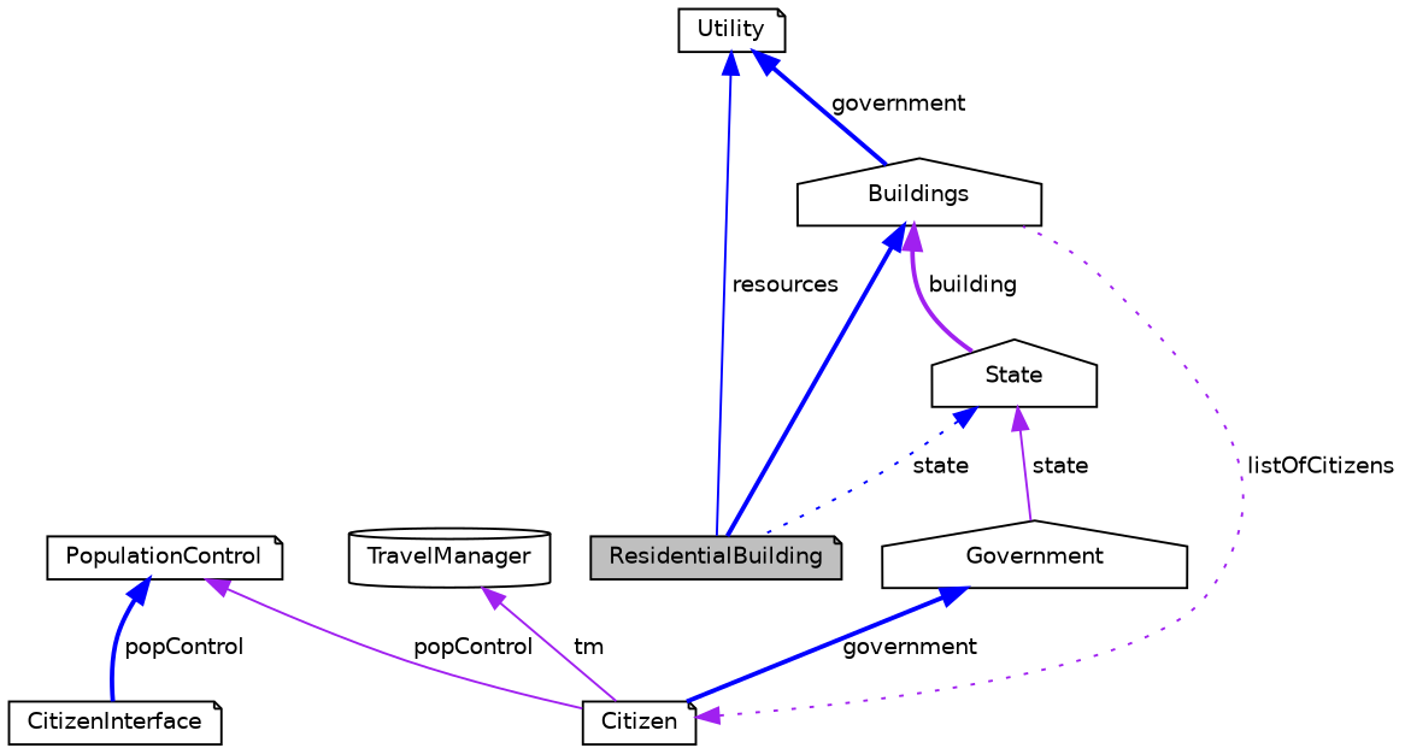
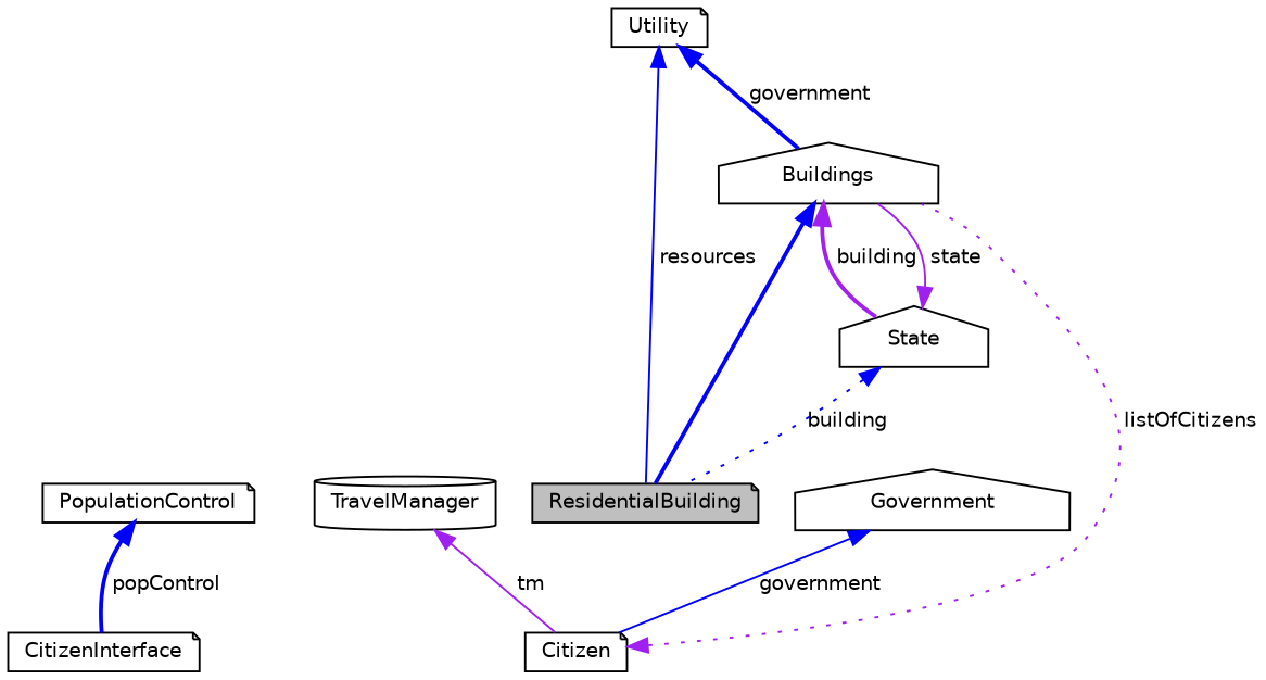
  digraph {
    node [color=black fillcolor=white fontname=Helvetica fontsize=10 shape=note style=filled]
    edge [color=blue dir=back fontname=Helvetica fontsize=10 labelfontname=Helvetica labelfontsize=10 style=bold]
    n1 [fillcolor=grey75 fontcolor=black height=0.2 label=ResidentialBuilding width=0.4]
    n2 [height=0.2 label=Buildings shape=house width=0.4]
    n3 [height=0.2 label=State shape=house width=0.4]
    n4 [height=0.2 label=Citizen width=0.4]
    n5 [height=0.2 label=CitizenInterface width=0.4]
    n6 [height=0.2 label=Government shape=house width=0.4]
    n7 [height=0.2 label=PopulationControl width=0.4]
    n8 [height=0.2 label=TravelManager shape=cylinder width=0.4]
    n9 [height=0.2 label=Utility width=0.4]
    n2 -> n1
    n2 -> n3 [color=purple label=" building"]
-   n3 -> n1 [label=" state" style=dotted]
-   n3 -> n6 [color=purple label=" state" style=solid]
+   n3 -> n1 [label=" building" style=dotted]
+   n3 -> n2 [color=purple label=" state" style=solid]
    n4 -> n2 [color=purple label=" listOfCitizens" style=dotted]
-   n6 -> n4 [label=" government"]
-   n7 -> n4 [color=purple label=" popControl" style=solid]
+   n6 -> n4 [label=" government" style=solid]
    n7 -> n5 [label=" popControl"]
    n8 -> n4 [color=purple label=" tm" style=solid]
    n9 -> n1 [label=" resources" style=solid]
    n9 -> n2 [label=" government"]
  }
